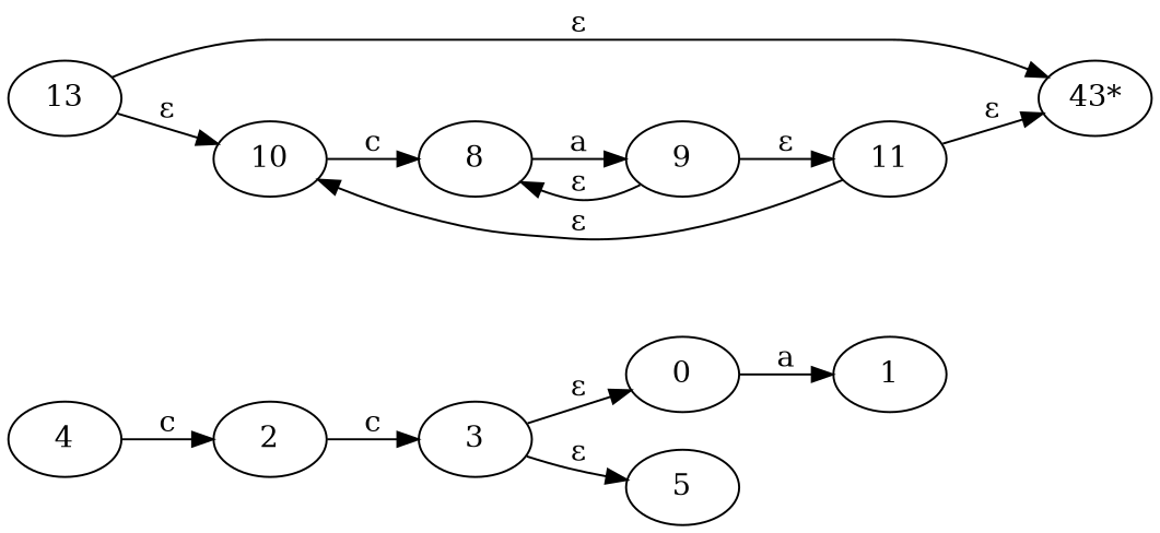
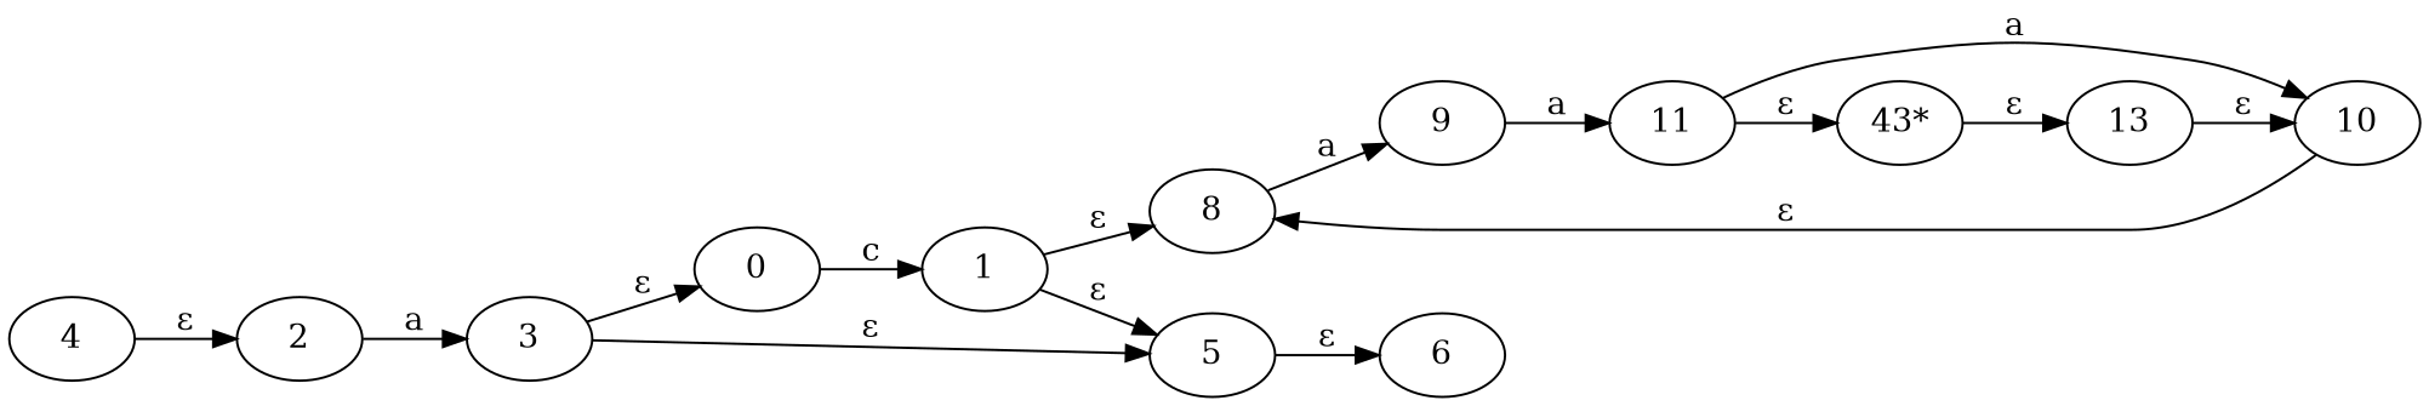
  digraph {
    rankdir=LR
    n1 [label=4]
    n2 [label=2]
    n3 [label=3]
    n4 [label=0]
    n5 [label=1]
    n6 [label=5]
+   n7 [label=6]
    n8 [label=13]
    n9 [label="43*"]
    n10 [label=10]
    n11 [label=8]
    n12 [label=9]
    n13 [label=11]
-   n1 -> n2 [label=c]
-   n2 -> n3 [label=c]
+   n1 -> n2 [label="ε"]
+   n2 -> n3 [label=a]
    n3 -> n4 [label="ε"]
    n3 -> n6 [label="ε"]
-   n4 -> n5 [label=a]
-   n8 -> n9 [label="ε"]
+   n4 -> n5 [label=c]
+   n5 -> n6 [label="ε"]
+   n6 -> n7 [label="ε"]
+   n9 -> n8 [label="ε"]
    n8 -> n10 [label="ε"]
-   n10 -> n11 [label=c]
+   n10 -> n11 [label="ε"]
    n11 -> n12 [label=a]
-   n12 -> n11 [label="ε"]
-   n12 -> n13 [label="ε"]
+   n5 -> n11 [label="ε"]
+   n12 -> n13 [label=a]
    n13 -> n9 [label="ε"]
-   n13 -> n10 [label="ε"]
+   n13 -> n10 [label=a]
  }
